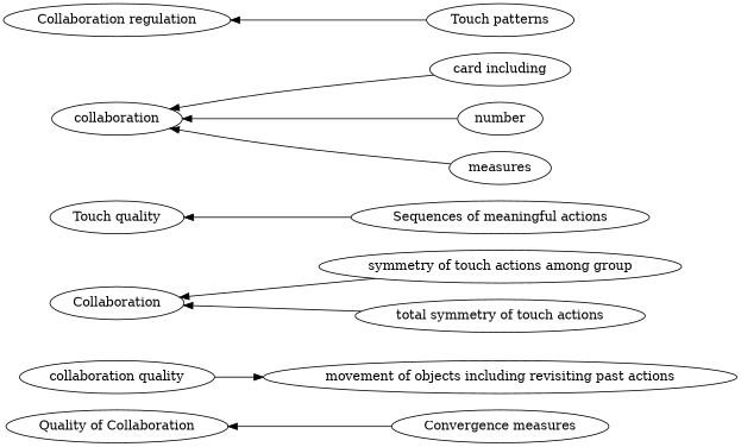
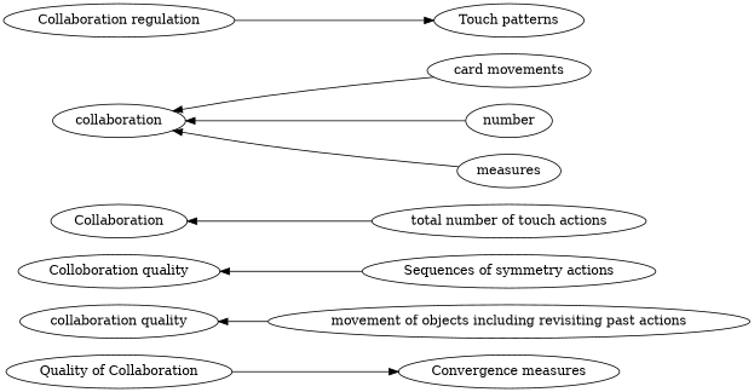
  digraph {
    rankdir=RL
    splines=true
    "Convergence measures"
    "movement of objects including revisiting past actions"
-   "symmetry of touch actions among group"
-   "Sequences of meaningful actions"
-   "total number of touch actions" [label="total symmetry of touch actions"]
-   "card movements" [label="card including"]
+   "Sequences of meaningful actions" [label="Sequences of symmetry actions"]
+   "total number of touch actions"
+   "card movements"
    n7 [label=number]
    "Touch patterns"
    n9 [label=measures]
    Collaboration
    "Quality of Collaboration"
-   "Colloboration quality" [label="Touch quality"]
+   "Colloboration quality"
    collaboration
    n14 [label="Collaboration regulation"]
    "collaboration quality"
    subgraph sub_1 {
      rank=same
      "Convergence measures"
      "movement of objects including revisiting past actions"
-     "symmetry of touch actions among group"
      "Sequences of meaningful actions"
      "total number of touch actions"
      "card movements"
      n7
      "Touch patterns"
      n9
    }
    subgraph sub_2 {
      rank=same
      Collaboration
      "Quality of Collaboration"
      "Colloboration quality"
      collaboration
      n14
      "collaboration quality"
    }
-   "Convergence measures" -> "Quality of Collaboration"
-   "collaboration quality" -> "movement of objects including revisiting past actions"
-   "symmetry of touch actions among group" -> Collaboration
+   "Quality of Collaboration" -> "Convergence measures"
+   "movement of objects including revisiting past actions" -> "collaboration quality"
    "Sequences of meaningful actions" -> "Colloboration quality"
    "total number of touch actions" -> Collaboration
    "card movements" -> collaboration
    n7 -> collaboration
-   "Touch patterns" -> n14
+   n14 -> "Touch patterns"
    n9 -> collaboration
  }
